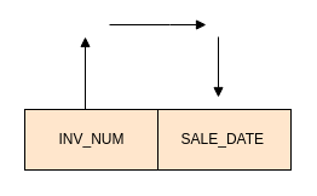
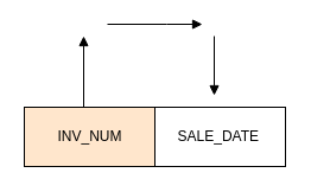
  <mxCell id="0" />
  <mxCell id="1" parent="0" />
  <mxCell id="2" value="INV_NUM" style="html=1;fillColor=#ffe6cc;" vertex="1" parent="1"><mxGeometry x="20" y="90" width="110" height="50" as="geometry" /></mxCell>
- <mxCell id="3" value="SALE_DATE&amp;nbsp;" style="html=1;fillColor=#ffe6cc;" vertex="1" parent="1"><mxGeometry x="130" y="90" width="110" height="50" as="geometry" /></mxCell>
+ <mxCell id="3" value="SALE_DATE&amp;nbsp;" style="html=1;" vertex="1" parent="1"><mxGeometry x="130" y="90" width="110" height="50" as="geometry" /></mxCell>
  <mxCell id="4" value="" style="html=1;verticalAlign=bottom;endArrow=block;rounded=0;" edge="1" parent="1"><mxGeometry x="0.75" y="50" width="80" relative="1" as="geometry"><mxPoint x="70" y="90" as="sourcePoint" /><mxPoint x="70" y="30" as="targetPoint" /><mxPoint as="offset" /></mxGeometry></mxCell>
  <mxCell id="5" value="" style="html=1;verticalAlign=bottom;endArrow=block;rounded=0;" edge="1" parent="1"><mxGeometry x="-0.25" y="30" width="80" relative="1" as="geometry"><mxPoint x="90" y="20" as="sourcePoint" /><mxPoint x="170" y="20" as="targetPoint" /><Array as="points"><mxPoint x="140" y="20" /></Array><mxPoint as="offset" /></mxGeometry></mxCell>
  <mxCell id="6" value="" style="html=1;verticalAlign=bottom;endArrow=block;rounded=0;" edge="1" parent="1"><mxGeometry x="0.75" y="30" width="80" relative="1" as="geometry"><mxPoint x="180" y="30" as="sourcePoint" /><mxPoint x="180" y="80" as="targetPoint" /><mxPoint as="offset" /></mxGeometry></mxCell>
